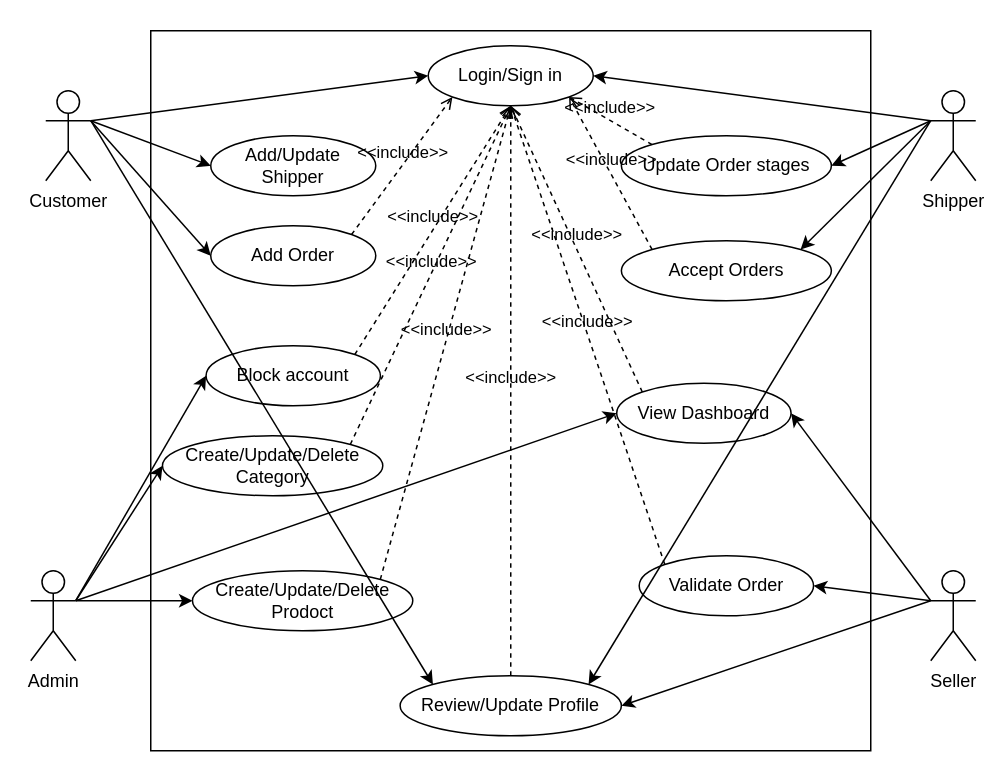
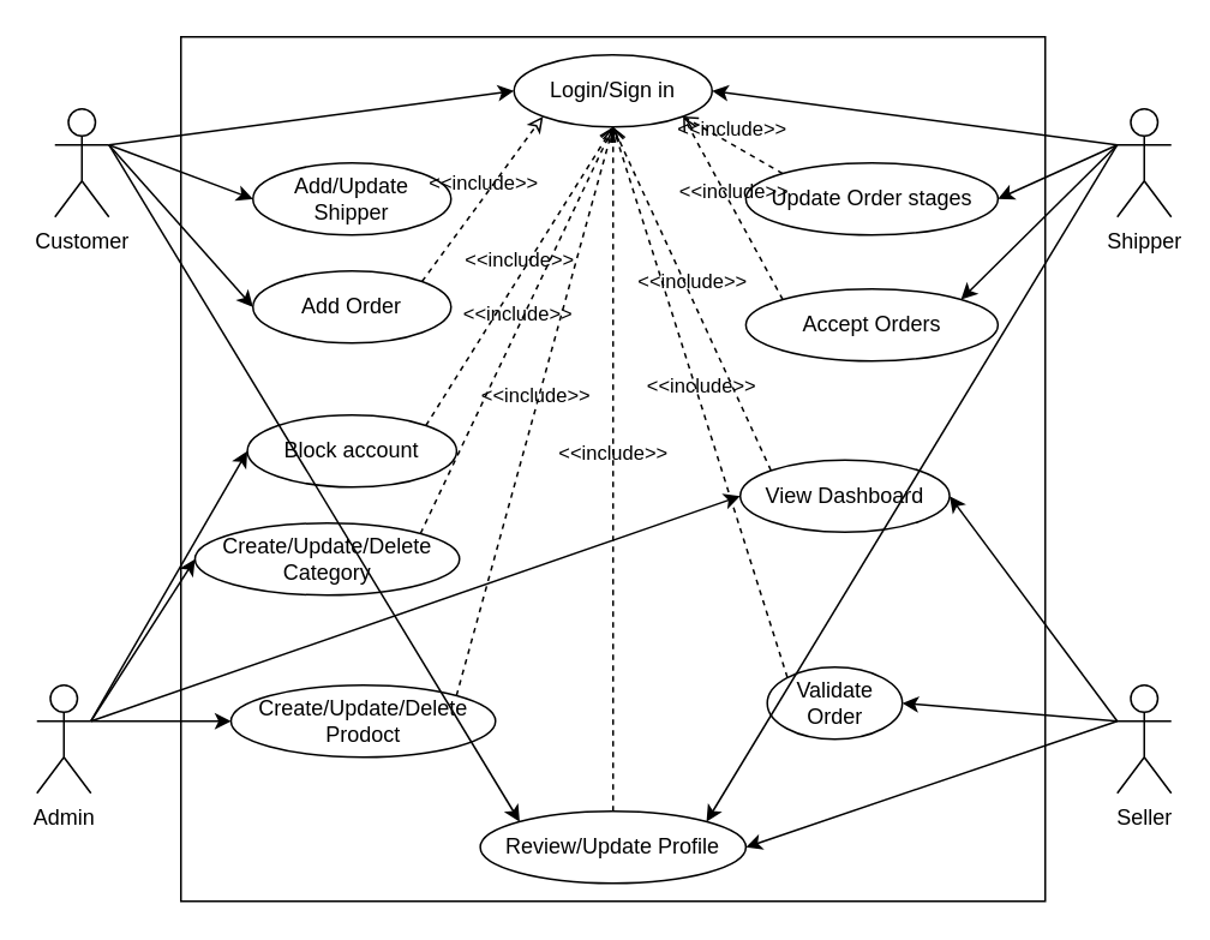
  <mxCell id="0" />
  <mxCell id="1" parent="0" />
  <mxCell id="2" value="Customer" style="shape=umlActor;verticalLabelPosition=bottom;verticalAlign=top;html=1;" parent="1" vertex="1"><mxGeometry x="30" y="60" width="30" height="60" as="geometry" /></mxCell>
  <mxCell id="3" value="" style="whiteSpace=wrap;html=1;" parent="1" vertex="1"><mxGeometry x="100" y="20" width="480" height="480" as="geometry" /></mxCell>
  <mxCell id="4" value="Shipper" style="shape=umlActor;verticalLabelPosition=bottom;verticalAlign=top;html=1;" parent="1" vertex="1"><mxGeometry x="620" y="60" width="30" height="60" as="geometry" /></mxCell>
  <mxCell id="5" value="Login/Sign in" style="ellipse;whiteSpace=wrap;html=1;" parent="1" vertex="1"><mxGeometry x="285" y="30" width="110" height="40" as="geometry" /></mxCell>
  <mxCell id="6" value="Add/Update Shipper" style="ellipse;whiteSpace=wrap;html=1;" parent="1" vertex="1"><mxGeometry x="140" y="90" width="110" height="40" as="geometry" /></mxCell>
  <mxCell id="7" value="" style="endArrow=classic;html=1;exitX=1;exitY=0.333;exitDx=0;exitDy=0;exitPerimeter=0;entryX=0;entryY=0.5;entryDx=0;entryDy=0;" parent="1" source="2" target="6" edge="1"><mxGeometry width="50" height="50" relative="1" as="geometry"><mxPoint x="190" y="270" as="sourcePoint" /><mxPoint x="275" y="190" as="targetPoint" /></mxGeometry></mxCell>
  <mxCell id="8" value="Add Order" style="ellipse;whiteSpace=wrap;html=1;" parent="1" vertex="1"><mxGeometry x="140" y="150" width="110" height="40" as="geometry" /></mxCell>
  <mxCell id="9" value="" style="endArrow=classic;html=1;exitX=1;exitY=0.333;exitDx=0;exitDy=0;exitPerimeter=0;entryX=0;entryY=0.5;entryDx=0;entryDy=0;" parent="1" source="2" target="8" edge="1"><mxGeometry width="50" height="50" relative="1" as="geometry"><mxPoint x="110" y="270" as="sourcePoint" /><mxPoint x="170" y="250" as="targetPoint" /></mxGeometry></mxCell>
  <mxCell id="10" value="Review/Update Profile" style="ellipse;whiteSpace=wrap;html=1;" parent="1" vertex="1"><mxGeometry x="266.25" y="450" width="147.5" height="40" as="geometry" /></mxCell>
  <mxCell id="11" value="" style="endArrow=classic;html=1;exitX=1;exitY=0.333;exitDx=0;exitDy=0;exitPerimeter=0;entryX=0;entryY=0.5;entryDx=0;entryDy=0;" parent="1" source="2" target="5" edge="1"><mxGeometry width="50" height="50" relative="1" as="geometry"><mxPoint x="240" y="150" as="sourcePoint" /><mxPoint x="290" y="100" as="targetPoint" /></mxGeometry></mxCell>
  <mxCell id="12" value="Update Order stages" style="ellipse;whiteSpace=wrap;html=1;" parent="1" vertex="1"><mxGeometry x="413.75" y="90" width="140" height="40" as="geometry" /></mxCell>
  <mxCell id="13" value="" style="endArrow=classic;html=1;exitX=0;exitY=0.333;exitDx=0;exitDy=0;exitPerimeter=0;entryX=1;entryY=0.5;entryDx=0;entryDy=0;" parent="1" source="4" target="12" edge="1"><mxGeometry width="50" height="50" relative="1" as="geometry"><mxPoint x="670" y="270" as="sourcePoint" /><mxPoint x="560" y="130" as="targetPoint" /></mxGeometry></mxCell>
- <mxCell id="14" value="&amp;lt;&amp;lt;include&amp;gt;&amp;gt;" style="html=1;verticalAlign=bottom;labelBackgroundColor=none;endArrow=open;endFill=0;dashed=1;exitX=1;exitY=0;exitDx=0;exitDy=0;entryX=0;entryY=1;entryDx=0;entryDy=0;" parent="1" source="8" target="5" edge="1"><mxGeometry width="160" relative="1" as="geometry"><mxPoint x="50" y="640" as="sourcePoint" /><mxPoint x="210" y="640" as="targetPoint" /></mxGeometry></mxCell>
+ <mxCell id="14" value="&amp;lt;&amp;lt;include&amp;gt;&amp;gt;" style="html=1;verticalAlign=bottom;labelBackgroundColor=none;endArrow=classic;endFill=0;dashed=1;exitX=1;exitY=0;exitDx=0;exitDy=0;entryX=0;entryY=1;entryDx=0;entryDy=0;" parent="1" source="8" target="5" edge="1"><mxGeometry width="160" relative="1" as="geometry"><mxPoint x="50" y="640" as="sourcePoint" /><mxPoint x="210" y="640" as="targetPoint" /></mxGeometry></mxCell>
  <mxCell id="15" value="&amp;lt;&amp;lt;include&amp;gt;&amp;gt;" style="html=1;verticalAlign=bottom;labelBackgroundColor=none;endArrow=open;endFill=0;dashed=1;exitX=0;exitY=0;exitDx=0;exitDy=0;entryX=1;entryY=1;entryDx=0;entryDy=0;" parent="1" source="12" target="5" edge="1"><mxGeometry width="160" relative="1" as="geometry"><mxPoint x="243.891" y="205.858" as="sourcePoint" /><mxPoint x="311.109" y="74.142" as="targetPoint" /></mxGeometry></mxCell>
  <mxCell id="16" value="&amp;lt;&amp;lt;include&amp;gt;&amp;gt;" style="html=1;verticalAlign=bottom;labelBackgroundColor=none;endArrow=open;endFill=0;dashed=1;exitX=0.5;exitY=0;exitDx=0;exitDy=0;entryX=0.5;entryY=1;entryDx=0;entryDy=0;" parent="1" source="10" target="5" edge="1"><mxGeometry width="160" relative="1" as="geometry"><mxPoint x="243.891" y="205.858" as="sourcePoint" /><mxPoint x="311.109" y="74.142" as="targetPoint" /></mxGeometry></mxCell>
  <mxCell id="17" value="Seller" style="shape=umlActor;verticalLabelPosition=bottom;verticalAlign=top;html=1;" parent="1" vertex="1"><mxGeometry x="620" y="380" width="30" height="60" as="geometry" /></mxCell>
- <mxCell id="18" value="Validate Order" style="ellipse;whiteSpace=wrap;html=1;" parent="1" vertex="1"><mxGeometry x="425.63" y="370" width="116.25" height="40" as="geometry" /></mxCell>
+ <mxCell id="18" value="Validate Order" style="ellipse;whiteSpace=wrap;html=1;" parent="1" vertex="1"><mxGeometry x="425.63" y="370" width="75" height="40" as="geometry" /></mxCell>
  <mxCell id="19" value="" style="endArrow=classic;html=1;exitX=0;exitY=0.333;exitDx=0;exitDy=0;exitPerimeter=0;entryX=1;entryY=0.5;entryDx=0;entryDy=0;" parent="1" source="17" target="18" edge="1"><mxGeometry width="50" height="50" relative="1" as="geometry"><mxPoint x="670" y="270" as="sourcePoint" /><mxPoint x="563.75" y="150" as="targetPoint" /></mxGeometry></mxCell>
  <mxCell id="20" value="View Dashboard" style="ellipse;whiteSpace=wrap;html=1;" parent="1" vertex="1"><mxGeometry x="410.63" y="255" width="116.25" height="40" as="geometry" /></mxCell>
  <mxCell id="21" value="" style="endArrow=classic;html=1;exitX=0;exitY=0.333;exitDx=0;exitDy=0;exitPerimeter=0;entryX=1;entryY=0.5;entryDx=0;entryDy=0;" parent="1" source="17" target="20" edge="1"><mxGeometry width="50" height="50" relative="1" as="geometry"><mxPoint x="670" y="420" as="sourcePoint" /><mxPoint x="551.88" y="470" as="targetPoint" /></mxGeometry></mxCell>
  <mxCell id="22" value="" style="endArrow=classic;html=1;exitX=0;exitY=0.333;exitDx=0;exitDy=0;exitPerimeter=0;entryX=1;entryY=0;entryDx=0;entryDy=0;" parent="1" source="4" target="10" edge="1"><mxGeometry width="50" height="50" relative="1" as="geometry"><mxPoint x="20" y="270" as="sourcePoint" /><mxPoint x="393.891" y="485.858" as="targetPoint" /></mxGeometry></mxCell>
  <mxCell id="23" value="&amp;lt;&amp;lt;include&amp;gt;&amp;gt;" style="html=1;verticalAlign=bottom;labelBackgroundColor=none;endArrow=open;endFill=0;dashed=1;exitX=0;exitY=0;exitDx=0;exitDy=0;" parent="1" source="18" edge="1"><mxGeometry width="160" relative="1" as="geometry"><mxPoint x="444.253" y="135.858" as="sourcePoint" /><mxPoint x="340" y="70" as="targetPoint" /></mxGeometry></mxCell>
  <mxCell id="24" value="Block account" style="ellipse;whiteSpace=wrap;html=1;" parent="1" vertex="1"><mxGeometry x="136.87" y="230" width="116.25" height="40" as="geometry" /></mxCell>
  <mxCell id="25" value="Admin" style="shape=umlActor;verticalLabelPosition=bottom;verticalAlign=top;html=1;" parent="1" vertex="1"><mxGeometry x="20" y="380" width="30" height="60" as="geometry" /></mxCell>
  <mxCell id="26" value="" style="endArrow=classic;html=1;exitX=1;exitY=0.333;exitDx=0;exitDy=0;exitPerimeter=0;entryX=0;entryY=0.5;entryDx=0;entryDy=0;" parent="1" source="25" target="24" edge="1"><mxGeometry width="50" height="50" relative="1" as="geometry"><mxPoint x="60" y="270" as="sourcePoint" /><mxPoint x="297.999" y="545.818" as="targetPoint" /></mxGeometry></mxCell>
  <mxCell id="27" value="" style="endArrow=classic;html=1;exitX=1;exitY=0.333;exitDx=0;exitDy=0;exitPerimeter=0;entryX=0;entryY=0.5;entryDx=0;entryDy=0;" parent="1" source="25" target="20" edge="1"><mxGeometry width="50" height="50" relative="1" as="geometry"><mxPoint x="60" y="430" as="sourcePoint" /><mxPoint x="143.75" y="390" as="targetPoint" /></mxGeometry></mxCell>
  <mxCell id="28" value="&amp;lt;&amp;lt;include&amp;gt;&amp;gt;" style="html=1;verticalAlign=bottom;labelBackgroundColor=none;endArrow=open;endFill=0;dashed=1;exitX=1;exitY=0;exitDx=0;exitDy=0;entryX=0.5;entryY=1;entryDx=0;entryDy=0;" parent="1" source="24" target="5" edge="1"><mxGeometry width="160" relative="1" as="geometry"><mxPoint x="350" y="540" as="sourcePoint" /><mxPoint x="350" y="80" as="targetPoint" /></mxGeometry></mxCell>
  <mxCell id="29" value="&amp;lt;&amp;lt;include&amp;gt;&amp;gt;" style="html=1;verticalAlign=bottom;labelBackgroundColor=none;endArrow=open;endFill=0;dashed=1;exitX=0;exitY=0;exitDx=0;exitDy=0;entryX=0.5;entryY=1;entryDx=0;entryDy=0;" parent="1" source="20" target="5" edge="1"><mxGeometry width="160" relative="1" as="geometry"><mxPoint x="452.778" y="455.816" as="sourcePoint" /><mxPoint x="388.693" y="74.214" as="targetPoint" /></mxGeometry></mxCell>
  <mxCell id="30" value="" style="endArrow=classic;html=1;exitX=0;exitY=0.333;exitDx=0;exitDy=0;exitPerimeter=0;entryX=1;entryY=0.5;entryDx=0;entryDy=0;" parent="1" source="4" target="5" edge="1"><mxGeometry width="50" height="50" relative="1" as="geometry"><mxPoint x="190" y="270" as="sourcePoint" /><mxPoint x="275" y="190" as="targetPoint" /></mxGeometry></mxCell>
  <mxCell id="31" value="" style="endArrow=classic;html=1;exitX=0;exitY=0.333;exitDx=0;exitDy=0;exitPerimeter=0;entryX=1;entryY=0.5;entryDx=0;entryDy=0;" parent="1" source="17" target="10" edge="1"><mxGeometry width="50" height="50" relative="1" as="geometry"><mxPoint x="670" y="270" as="sourcePoint" /><mxPoint x="402.001" y="545.818" as="targetPoint" /></mxGeometry></mxCell>
  <mxCell id="32" value="Create/Update/Delete Prodoct" style="ellipse;whiteSpace=wrap;html=1;" parent="1" vertex="1"><mxGeometry x="127.82" y="380" width="146.87" height="40" as="geometry" /></mxCell>
  <mxCell id="33" value="" style="endArrow=classic;html=1;exitX=1;exitY=0.333;exitDx=0;exitDy=0;exitPerimeter=0;entryX=0;entryY=0.5;entryDx=0;entryDy=0;" parent="1" source="25" target="32" edge="1"><mxGeometry width="50" height="50" relative="1" as="geometry"><mxPoint x="60" y="410" as="sourcePoint" /><mxPoint x="150" y="320" as="targetPoint" /></mxGeometry></mxCell>
  <mxCell id="34" value="Create/Update/Delete Category" style="ellipse;whiteSpace=wrap;html=1;" parent="1" vertex="1"><mxGeometry x="107.82" y="290" width="146.87" height="40" as="geometry" /></mxCell>
  <mxCell id="35" value="" style="endArrow=classic;html=1;exitX=1;exitY=0.333;exitDx=0;exitDy=0;exitPerimeter=0;entryX=0;entryY=0.5;entryDx=0;entryDy=0;" parent="1" source="25" target="34" edge="1"><mxGeometry width="50" height="50" relative="1" as="geometry"><mxPoint x="60" y="410" as="sourcePoint" /><mxPoint x="137.82" y="420" as="targetPoint" /></mxGeometry></mxCell>
  <mxCell id="36" value="" style="endArrow=classic;html=1;exitX=1;exitY=0.333;exitDx=0;exitDy=0;exitPerimeter=0;entryX=0;entryY=0;entryDx=0;entryDy=0;" parent="1" source="2" target="10" edge="1"><mxGeometry width="50" height="50" relative="1" as="geometry"><mxPoint x="20" y="270" as="sourcePoint" /><mxPoint x="316.109" y="485.858" as="targetPoint" /></mxGeometry></mxCell>
  <mxCell id="37" value="Accept Orders" style="ellipse;whiteSpace=wrap;html=1;" parent="1" vertex="1"><mxGeometry x="413.75" y="160" width="140" height="40" as="geometry" /></mxCell>
  <mxCell id="38" value="" style="endArrow=classic;html=1;exitX=0;exitY=0.333;exitDx=0;exitDy=0;exitPerimeter=0;entryX=1;entryY=0;entryDx=0;entryDy=0;" parent="1" source="4" target="37" edge="1"><mxGeometry width="50" height="50" relative="1" as="geometry"><mxPoint x="630" y="410" as="sourcePoint" /><mxPoint x="551.88" y="300" as="targetPoint" /></mxGeometry></mxCell>
  <mxCell id="39" value="&amp;lt;&amp;lt;include&amp;gt;&amp;gt;" style="html=1;verticalAlign=bottom;labelBackgroundColor=none;endArrow=open;endFill=0;dashed=1;exitX=0;exitY=0;exitDx=0;exitDy=0;entryX=1;entryY=1;entryDx=0;entryDy=0;" parent="1" source="37" target="5" edge="1"><mxGeometry width="160" relative="1" as="geometry"><mxPoint x="444.253" y="105.858" as="sourcePoint" /><mxPoint x="388.891" y="74.142" as="targetPoint" /></mxGeometry></mxCell>
  <mxCell id="40" value="&amp;lt;&amp;lt;include&amp;gt;&amp;gt;" style="html=1;verticalAlign=bottom;labelBackgroundColor=none;endArrow=open;endFill=0;dashed=1;exitX=1;exitY=0;exitDx=0;exitDy=0;entryX=0.5;entryY=1;entryDx=0;entryDy=0;" parent="1" source="34" target="5" edge="1"><mxGeometry width="160" relative="1" as="geometry"><mxPoint x="246.051" y="245.843" as="sourcePoint" /><mxPoint x="350" y="80" as="targetPoint" /></mxGeometry></mxCell>
  <mxCell id="41" value="&amp;lt;&amp;lt;include&amp;gt;&amp;gt;" style="html=1;verticalAlign=bottom;labelBackgroundColor=none;endArrow=open;endFill=0;dashed=1;exitX=1;exitY=0;exitDx=0;exitDy=0;entryX=0.5;entryY=1;entryDx=0;entryDy=0;" parent="1" source="32" target="5" edge="1"><mxGeometry width="160" relative="1" as="geometry"><mxPoint x="263.027" y="305.816" as="sourcePoint" /><mxPoint x="350" y="80" as="targetPoint" /></mxGeometry></mxCell>
